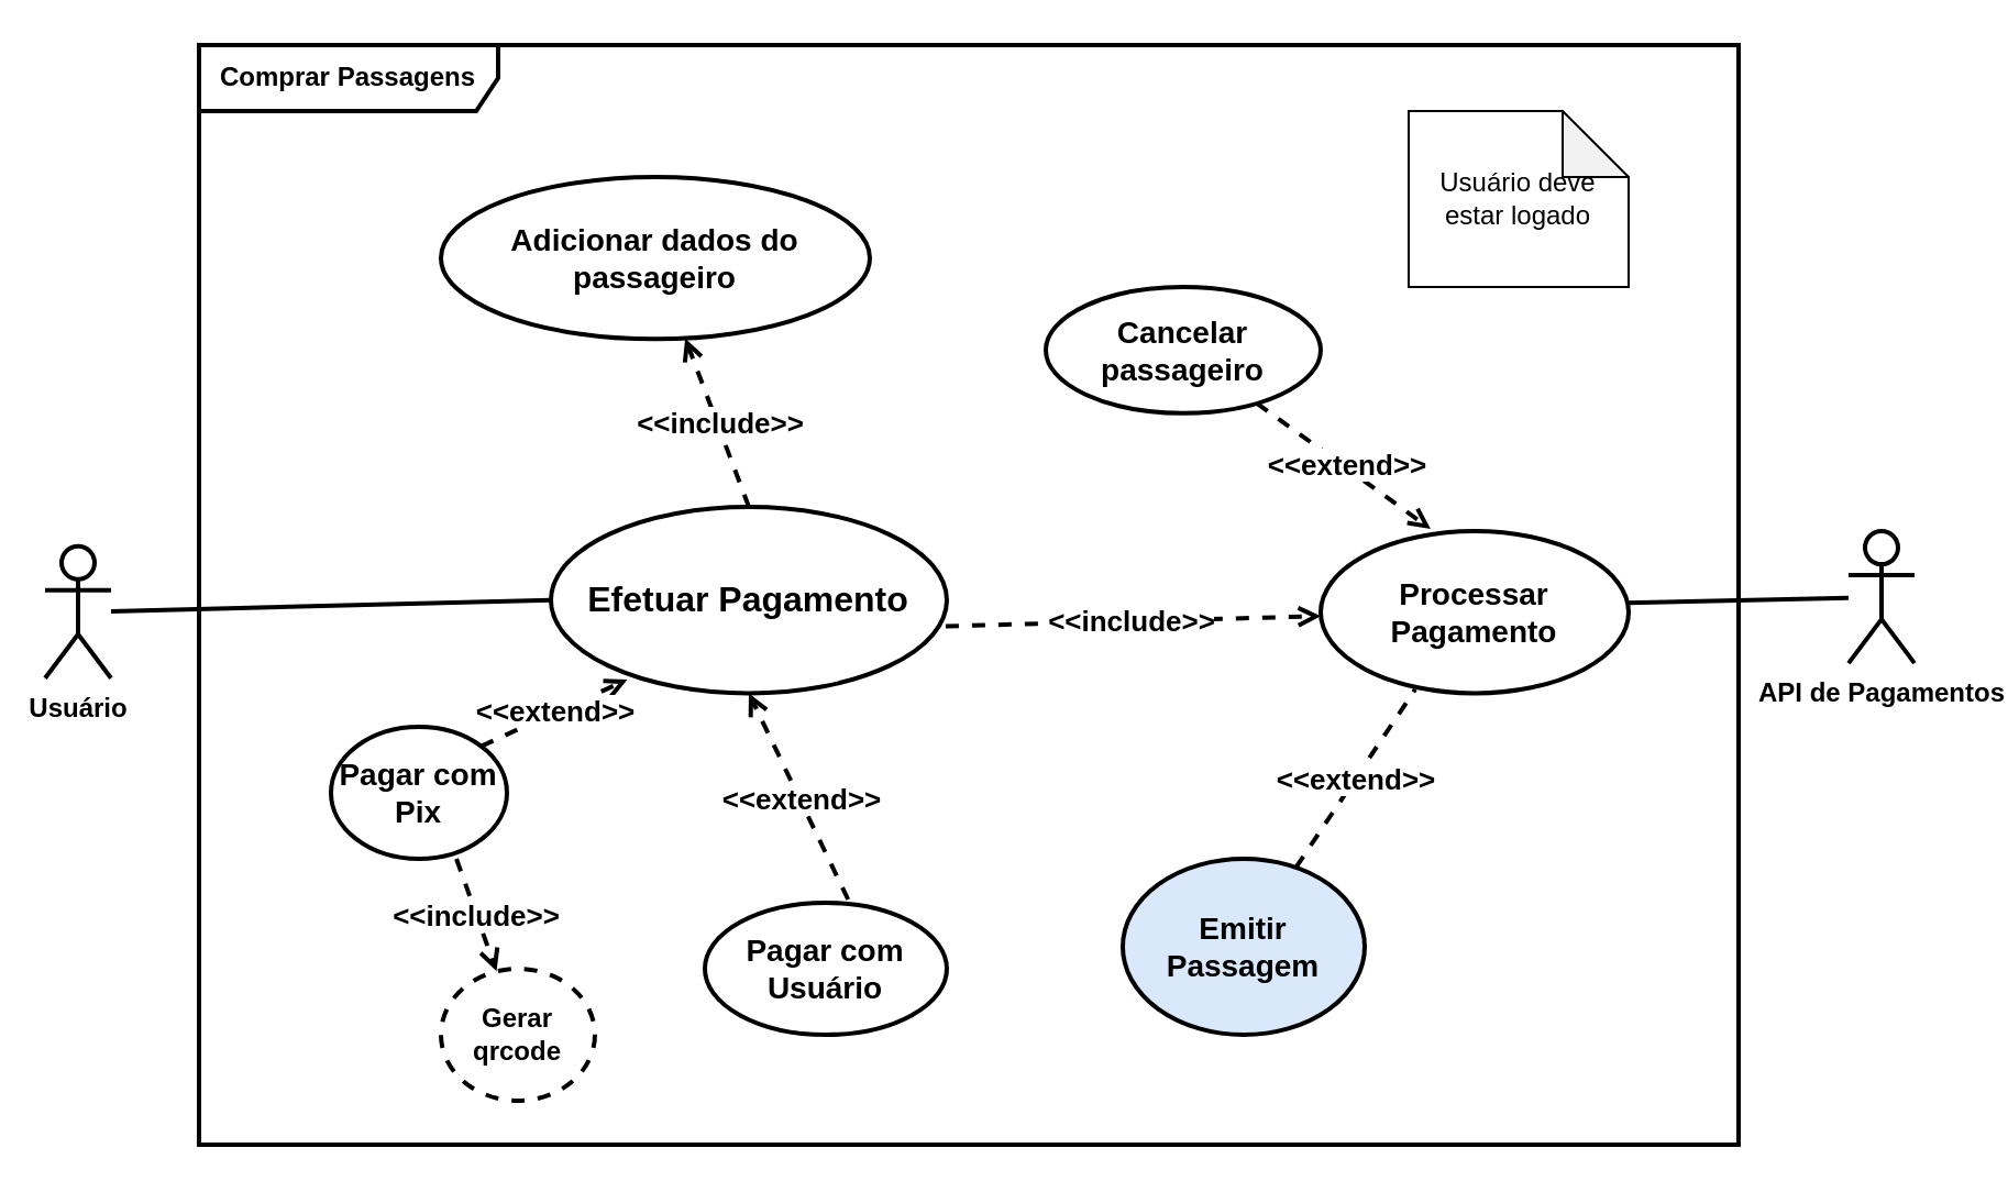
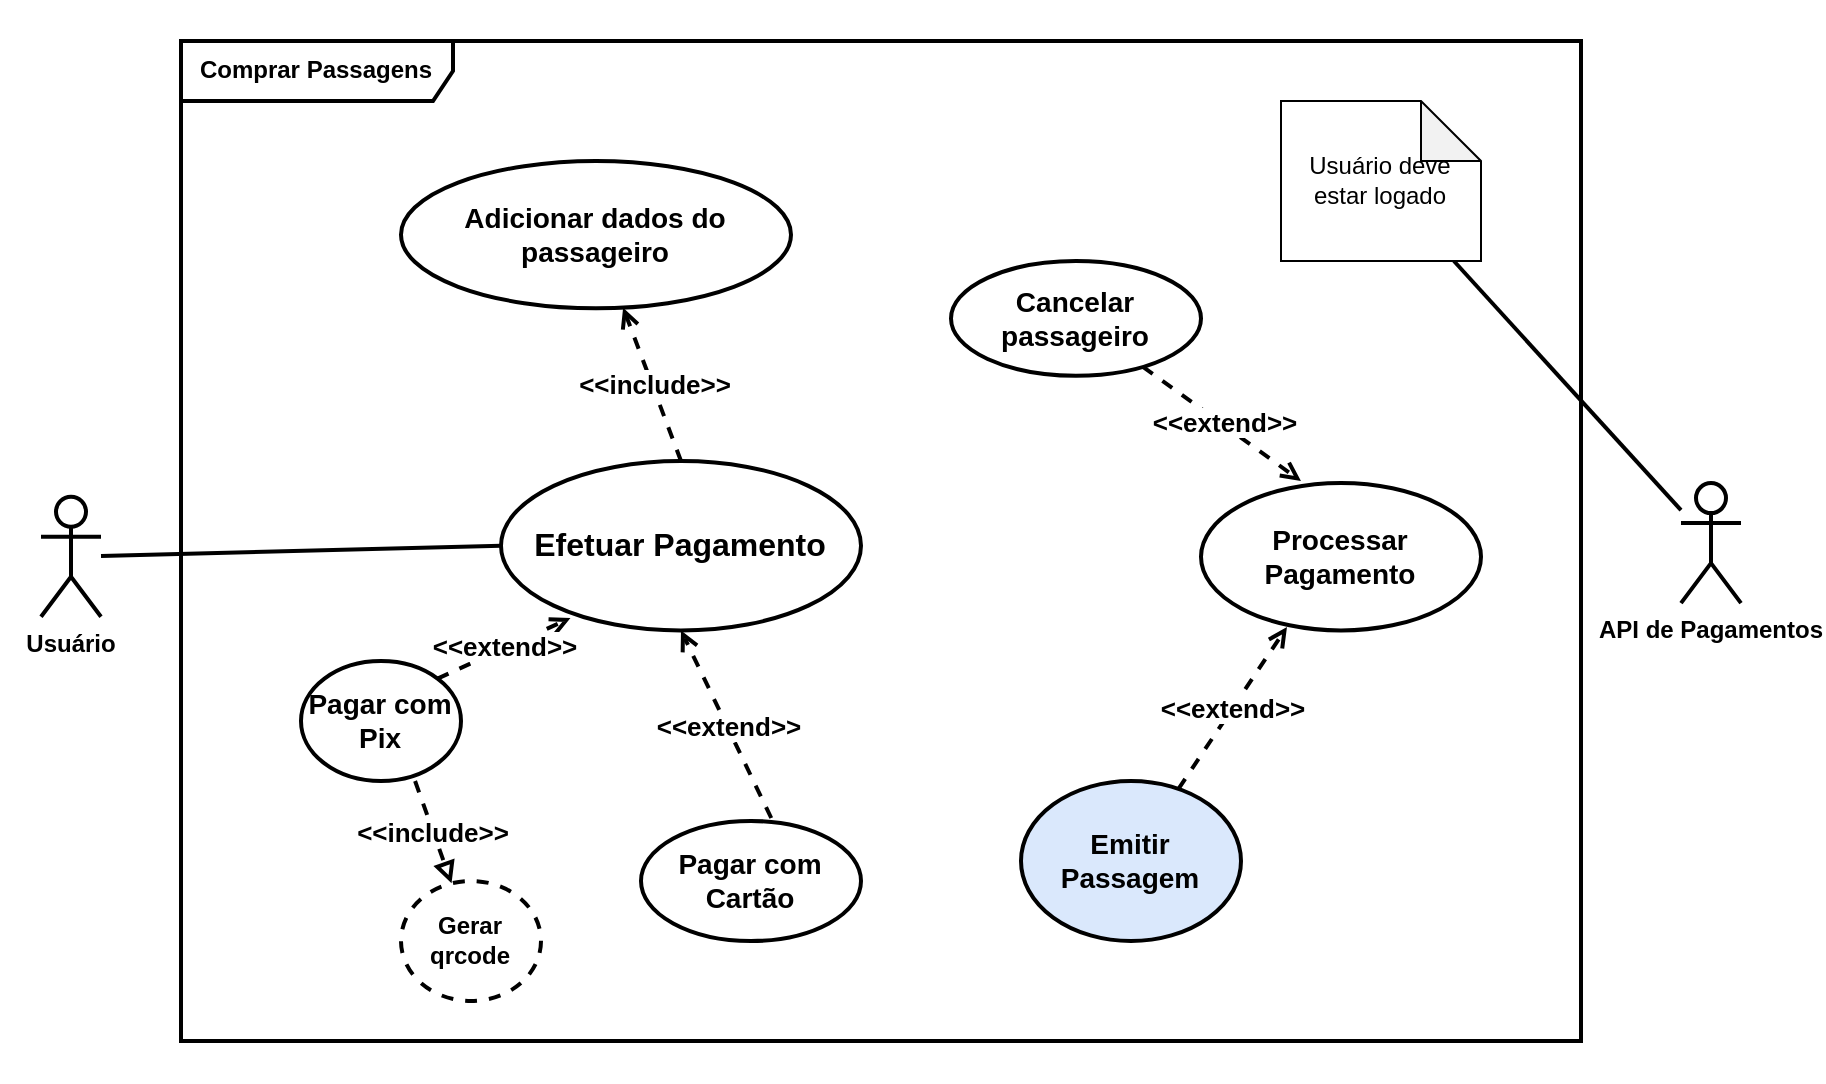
  <mxCell id="0" />
  <mxCell id="1" parent="0" />
  <mxCell id="2" style="rounded=0;orthogonalLoop=1;jettySize=auto;html=1;entryX=0;entryY=0.5;entryDx=0;entryDy=0;endArrow=none;startFill=0;strokeWidth=2;" edge="1" parent="1" source="3" target="14"><mxGeometry relative="1" as="geometry" /></mxCell>
  <mxCell id="3" value="&lt;b&gt;Usuário&lt;/b&gt;" style="shape=umlActor;verticalLabelPosition=bottom;verticalAlign=top;html=1;strokeWidth=2;" vertex="1" parent="1"><mxGeometry x="20" y="247.9" width="30" height="60" as="geometry" /></mxCell>
  <mxCell id="4" value="Comprar Passagens" style="shape=umlFrame;whiteSpace=wrap;html=1;pointerEvents=0;width=136;height=30;strokeWidth=2;fontStyle=1" vertex="1" parent="1"><mxGeometry x="90" y="20" width="700" height="500" as="geometry" /></mxCell>
  <mxCell id="5" value="API de Pagamentos" style="shape=umlActor;verticalLabelPosition=bottom;verticalAlign=top;html=1;fontStyle=1;strokeWidth=2;" vertex="1" parent="1"><mxGeometry x="840" y="241.06" width="30" height="60" as="geometry" /></mxCell>
  <mxCell id="6" style="rounded=0;orthogonalLoop=1;jettySize=auto;html=1;exitX=0.5;exitY=0;exitDx=0;exitDy=0;dashed=1;endArrow=open;endFill=0;strokeWidth=2;" edge="1" parent="1" source="14" target="8"><mxGeometry relative="1" as="geometry"><mxPoint x="330.066" y="225.405" as="sourcePoint" /><mxPoint x="439.071" y="156.765" as="targetPoint" /></mxGeometry></mxCell>
  <mxCell id="7" value="&lt;font style=&quot;font-size: 13px;&quot;&gt;&amp;lt;&amp;lt;include&amp;gt;&amp;gt;&lt;/font&gt;" style="edgeLabel;html=1;align=center;verticalAlign=middle;resizable=0;points=[];container=0;fontStyle=1" connectable="0" vertex="1" parent="6"><mxGeometry x="-0.011" y="-1" relative="1" as="geometry"><mxPoint as="offset" /></mxGeometry></mxCell>
  <mxCell id="8" value="&lt;font style=&quot;font-size: 14px;&quot;&gt;Adicionar dados do passageiro&lt;/font&gt;" style="ellipse;whiteSpace=wrap;html=1;container=0;strokeWidth=2;fontStyle=1" vertex="1" parent="1"><mxGeometry x="200" y="80" width="195" height="73.68" as="geometry" /></mxCell>
- <mxCell id="9" style="rounded=0;orthogonalLoop=1;jettySize=auto;html=1;dashed=1;entryX=0.307;entryY=0.976;entryDx=0;entryDy=0;endArrow=none;endFill=0;strokeWidth=2;entryPerimeter=0;" edge="1" parent="1" source="11" target="12"><mxGeometry relative="1" as="geometry"><mxPoint x="433.562" y="398.623" as="sourcePoint" /></mxGeometry></mxCell>
+ <mxCell id="9" style="rounded=0;orthogonalLoop=1;jettySize=auto;html=1;dashed=1;entryX=0.307;entryY=0.976;entryDx=0;entryDy=0;endArrow=open;endFill=0;strokeWidth=2;entryPerimeter=0;" edge="1" parent="1" source="11" target="12"><mxGeometry relative="1" as="geometry"><mxPoint x="433.562" y="398.623" as="sourcePoint" /></mxGeometry></mxCell>
  <mxCell id="10" value="&lt;font style=&quot;font-size: 13px;&quot;&gt;&amp;lt;&amp;lt;extend&amp;gt;&amp;gt;&lt;/font&gt;" style="edgeLabel;html=1;align=center;verticalAlign=middle;resizable=0;points=[];container=0;fontStyle=1" connectable="0" vertex="1" parent="9"><mxGeometry x="-0.02" y="1" relative="1" as="geometry"><mxPoint x="1" as="offset" /></mxGeometry></mxCell>
  <mxCell id="11" value="&lt;font style=&quot;font-size: 14px;&quot;&gt;Emitir Passagem&lt;/font&gt;" style="ellipse;whiteSpace=wrap;html=1;container=0;strokeWidth=2;fontStyle=1;fillColor=#dae8fc;" vertex="1" parent="1"><mxGeometry x="510" y="390" width="110" height="80" as="geometry" /></mxCell>
  <mxCell id="12" value="&lt;font style=&quot;font-size: 14px;&quot;&gt;Processar Pagamento&lt;/font&gt;" style="ellipse;whiteSpace=wrap;html=1;container=0;strokeWidth=2;fontStyle=1" vertex="1" parent="1"><mxGeometry x="600" y="241.06" width="140" height="73.684" as="geometry" /></mxCell>
- <mxCell id="13" style="rounded=0;orthogonalLoop=1;jettySize=auto;html=1;entryX=0.993;entryY=0.442;entryDx=0;entryDy=0;entryPerimeter=0;endArrow=none;startFill=0;strokeWidth=2;" edge="1" parent="1" source="5" target="12"><mxGeometry relative="1" as="geometry" /></mxCell>
+ <mxCell id="13" style="rounded=0;orthogonalLoop=1;jettySize=auto;html=1;endArrow=none;startFill=0;strokeWidth=2;" edge="1" parent="1" source="5" target="26"><mxGeometry relative="1" as="geometry" /></mxCell>
  <mxCell id="14" value="&lt;font style=&quot;font-size: 16px;&quot;&gt;Efetuar Pagamento&lt;/font&gt;" style="ellipse;whiteSpace=wrap;html=1;container=0;strokeWidth=2;fontStyle=1" vertex="1" parent="1"><mxGeometry x="250" y="230" width="180" height="84.73" as="geometry" /></mxCell>
  <mxCell id="15" style="edgeStyle=orthogonalEdgeStyle;rounded=0;orthogonalLoop=1;jettySize=auto;html=1;exitX=0.5;exitY=1;exitDx=0;exitDy=0;" edge="1" parent="1" source="14" target="14"><mxGeometry relative="1" as="geometry" /></mxCell>
  <mxCell id="16" value="&lt;font style=&quot;font-size: 14px;&quot;&gt;Pagar com Pix&lt;/font&gt;" style="ellipse;whiteSpace=wrap;html=1;container=0;strokeWidth=2;fontStyle=1" vertex="1" parent="1"><mxGeometry x="150" y="330" width="80" height="60" as="geometry" /></mxCell>
- <mxCell id="17" value="&lt;font style=&quot;font-size: 14px;&quot;&gt;Pagar com Usuário&lt;/font&gt;" style="ellipse;whiteSpace=wrap;html=1;container=0;strokeWidth=2;fontStyle=1" vertex="1" parent="1"><mxGeometry x="320" y="410" width="110" height="60" as="geometry" /></mxCell>
- <mxCell id="18" value="&lt;font style=&quot;font-size: 13px;&quot;&gt;&amp;lt;&amp;lt;include&amp;gt;&amp;gt;&lt;/font&gt;" style="rounded=0;orthogonalLoop=1;jettySize=auto;html=1;dashed=1;exitX=0.997;exitY=0.64;exitDx=0;exitDy=0;exitPerimeter=0;endArrow=open;endFill=0;strokeWidth=2;fontStyle=1" edge="1" parent="1" source="14" target="12"><mxGeometry relative="1" as="geometry" /></mxCell>
+ <mxCell id="17" value="&lt;font style=&quot;font-size: 14px;&quot;&gt;Pagar com Cartão&lt;/font&gt;" style="ellipse;whiteSpace=wrap;html=1;container=0;strokeWidth=2;fontStyle=1" vertex="1" parent="1"><mxGeometry x="320" y="410" width="110" height="60" as="geometry" /></mxCell>
  <mxCell id="19" style="rounded=0;orthogonalLoop=1;jettySize=auto;html=1;dashed=1;entryX=0.5;entryY=1;entryDx=0;entryDy=0;exitX=0.592;exitY=-0.025;exitDx=0;exitDy=0;exitPerimeter=0;endArrow=open;endFill=0;strokeWidth=2;" edge="1" parent="1" source="17" target="14"><mxGeometry relative="1" as="geometry"><mxPoint x="533" y="421" as="sourcePoint" /><mxPoint x="370" y="360" as="targetPoint" /></mxGeometry></mxCell>
  <mxCell id="20" value="&lt;font style=&quot;font-size: 13px;&quot;&gt;&amp;lt;&amp;lt;extend&amp;gt;&amp;gt;&lt;/font&gt;" style="edgeLabel;html=1;align=center;verticalAlign=middle;resizable=0;points=[];container=0;fontStyle=1" connectable="0" vertex="1" parent="19"><mxGeometry x="-0.02" y="1" relative="1" as="geometry"><mxPoint x="1" as="offset" /></mxGeometry></mxCell>
  <mxCell id="21" style="rounded=0;orthogonalLoop=1;jettySize=auto;html=1;dashed=1;entryX=0.193;entryY=0.927;entryDx=0;entryDy=0;entryPerimeter=0;exitX=1;exitY=0;exitDx=0;exitDy=0;endArrow=open;endFill=0;strokeWidth=2;" edge="1" parent="1" source="16" target="14"><mxGeometry relative="1" as="geometry"><mxPoint x="563" y="451" as="sourcePoint" /><mxPoint x="400" y="390" as="targetPoint" /></mxGeometry></mxCell>
  <mxCell id="22" value="&lt;font style=&quot;font-size: 13px;&quot;&gt;&amp;lt;&amp;lt;extend&amp;gt;&amp;gt;&lt;/font&gt;" style="edgeLabel;html=1;align=center;verticalAlign=middle;resizable=0;points=[];container=0;fontStyle=1" connectable="0" vertex="1" parent="21"><mxGeometry x="-0.02" y="1" relative="1" as="geometry"><mxPoint x="1" as="offset" /></mxGeometry></mxCell>
  <mxCell id="23" value="&lt;font style=&quot;font-size: 14px;&quot;&gt;Cancelar passageiro&lt;/font&gt;" style="ellipse;whiteSpace=wrap;html=1;container=0;strokeWidth=2;fontStyle=1" vertex="1" parent="1"><mxGeometry x="475" y="130" width="125" height="57.37" as="geometry" /></mxCell>
  <mxCell id="24" style="rounded=0;orthogonalLoop=1;jettySize=auto;html=1;dashed=1;entryX=0.357;entryY=-0.014;entryDx=0;entryDy=0;entryPerimeter=0;endArrow=open;endFill=0;strokeWidth=2;" edge="1" parent="1" source="23" target="12"><mxGeometry relative="1" as="geometry"><mxPoint x="613" y="192" as="sourcePoint" /><mxPoint x="367" y="50" as="targetPoint" /></mxGeometry></mxCell>
  <mxCell id="25" value="&lt;font style=&quot;font-size: 13px;&quot;&gt;&amp;lt;&amp;lt;extend&amp;gt;&amp;gt;&lt;/font&gt;" style="edgeLabel;html=1;align=center;verticalAlign=middle;resizable=0;points=[];container=0;fontStyle=1" connectable="0" vertex="1" parent="24"><mxGeometry x="-0.02" y="1" relative="1" as="geometry"><mxPoint x="1" as="offset" /></mxGeometry></mxCell>
  <mxCell id="26" value="Usuário deve estar logado" style="shape=note;whiteSpace=wrap;html=1;backgroundOutline=1;darkOpacity=0.05;" vertex="1" parent="1"><mxGeometry x="640" y="50" width="100" height="80" as="geometry" /></mxCell>
  <mxCell id="27" value="Gerar qrcode" style="ellipse;whiteSpace=wrap;html=1;container=0;strokeWidth=2;fontStyle=1;dashed=1;" vertex="1" parent="1"><mxGeometry x="200" y="440" width="70" height="60" as="geometry" /></mxCell>
- <mxCell id="28" style="rounded=0;orthogonalLoop=1;jettySize=auto;html=1;exitX=0.713;exitY=1;exitDx=0;exitDy=0;dashed=1;endArrow=open;endFill=0;strokeWidth=2;exitPerimeter=0;" edge="1" parent="1" source="16" target="27"><mxGeometry relative="1" as="geometry"><mxPoint x="348" y="248" as="sourcePoint" /><mxPoint x="300" y="170" as="targetPoint" /></mxGeometry></mxCell>
+ <mxCell id="28" style="rounded=0;orthogonalLoop=1;jettySize=auto;html=1;exitX=0.713;exitY=1;exitDx=0;exitDy=0;dashed=1;endArrow=block;endFill=0;strokeWidth=2;exitPerimeter=0;" edge="1" parent="1" source="16" target="27"><mxGeometry relative="1" as="geometry"><mxPoint x="348" y="248" as="sourcePoint" /><mxPoint x="300" y="170" as="targetPoint" /></mxGeometry></mxCell>
  <mxCell id="29" value="&lt;font style=&quot;font-size: 13px;&quot;&gt;&amp;lt;&amp;lt;include&amp;gt;&amp;gt;&lt;/font&gt;" style="edgeLabel;html=1;align=center;verticalAlign=middle;resizable=0;points=[];container=0;fontStyle=1" connectable="0" vertex="1" parent="28"><mxGeometry x="-0.011" y="-1" relative="1" as="geometry"><mxPoint as="offset" /></mxGeometry></mxCell>
